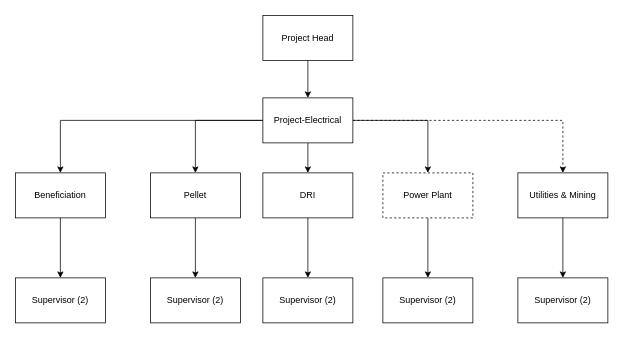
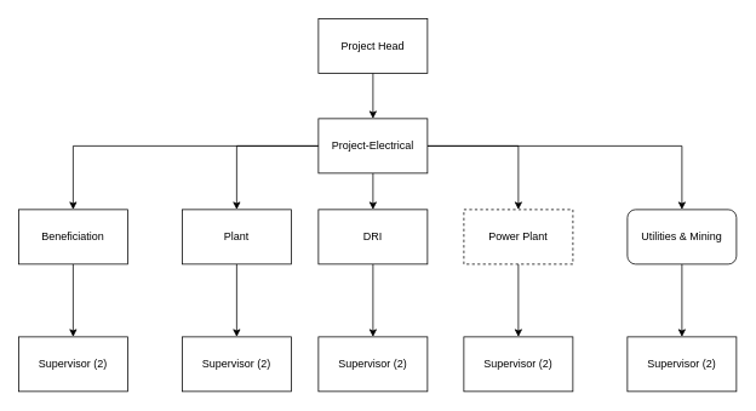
  <mxCell id="0" />
  <mxCell id="1" parent="0" />
  <mxCell id="2" value="" style="edgeStyle=orthogonalEdgeStyle;rounded=0;orthogonalLoop=1;jettySize=auto;html=1;" edge="1" parent="1" source="3" target="9"><mxGeometry relative="1" as="geometry" /></mxCell>
  <mxCell id="3" value="Project Head" style="rounded=0;whiteSpace=wrap;html=1;" vertex="1" parent="1"><mxGeometry x="350" y="20" width="120" height="60" as="geometry" /></mxCell>
  <mxCell id="4" value="" style="edgeStyle=orthogonalEdgeStyle;rounded=0;orthogonalLoop=1;jettySize=auto;html=1;" edge="1" parent="1" source="9" target="16"><mxGeometry relative="1" as="geometry" /></mxCell>
  <mxCell id="5" style="edgeStyle=orthogonalEdgeStyle;rounded=0;orthogonalLoop=1;jettySize=auto;html=1;exitX=0;exitY=0.5;exitDx=0;exitDy=0;" edge="1" parent="1" source="9" target="11"><mxGeometry relative="1" as="geometry" /></mxCell>
  <mxCell id="6" style="edgeStyle=orthogonalEdgeStyle;rounded=0;orthogonalLoop=1;jettySize=auto;html=1;exitX=0;exitY=0.5;exitDx=0;exitDy=0;" edge="1" parent="1" source="9" target="14"><mxGeometry relative="1" as="geometry" /></mxCell>
  <mxCell id="7" style="edgeStyle=orthogonalEdgeStyle;rounded=0;orthogonalLoop=1;jettySize=auto;html=1;exitX=1;exitY=0.5;exitDx=0;exitDy=0;entryX=0.5;entryY=0;entryDx=0;entryDy=0;" edge="1" parent="1" source="9" target="18"><mxGeometry relative="1" as="geometry" /></mxCell>
- <mxCell id="8" style="edgeStyle=orthogonalEdgeStyle;rounded=0;orthogonalLoop=1;jettySize=auto;html=1;exitX=1;exitY=0.5;exitDx=0;exitDy=0;dashed=1;" edge="1" parent="1" source="9" target="20"><mxGeometry relative="1" as="geometry" /></mxCell>
+ <mxCell id="8" style="edgeStyle=orthogonalEdgeStyle;rounded=0;orthogonalLoop=1;jettySize=auto;html=1;exitX=1;exitY=0.5;exitDx=0;exitDy=0;" edge="1" parent="1" source="9" target="20"><mxGeometry relative="1" as="geometry" /></mxCell>
  <mxCell id="9" value="Project-Electrical" style="rounded=0;whiteSpace=wrap;html=1;" vertex="1" parent="1"><mxGeometry x="350" y="130" width="120" height="60" as="geometry" /></mxCell>
  <mxCell id="10" value="" style="edgeStyle=orthogonalEdgeStyle;rounded=0;orthogonalLoop=1;jettySize=auto;html=1;" edge="1" parent="1" source="11" target="12"><mxGeometry relative="1" as="geometry" /></mxCell>
  <mxCell id="11" value="Beneficiation" style="rounded=0;whiteSpace=wrap;html=1;" vertex="1" parent="1"><mxGeometry x="20" y="230" width="120" height="60" as="geometry" /></mxCell>
  <mxCell id="12" value="Supervisor (2)" style="rounded=0;whiteSpace=wrap;html=1;" vertex="1" parent="1"><mxGeometry x="20" y="370" width="120" height="60" as="geometry" /></mxCell>
  <mxCell id="13" value="" style="edgeStyle=orthogonalEdgeStyle;rounded=0;orthogonalLoop=1;jettySize=auto;html=1;" edge="1" parent="1" source="14" target="21"><mxGeometry relative="1" as="geometry" /></mxCell>
- <mxCell id="14" value="Pellet" style="rounded=0;whiteSpace=wrap;html=1;" vertex="1" parent="1"><mxGeometry x="200" y="230" width="120" height="60" as="geometry" /></mxCell>
+ <mxCell id="14" value="Plant" style="rounded=0;whiteSpace=wrap;html=1;" vertex="1" parent="1"><mxGeometry x="200" y="230" width="120" height="60" as="geometry" /></mxCell>
  <mxCell id="15" value="" style="edgeStyle=orthogonalEdgeStyle;rounded=0;orthogonalLoop=1;jettySize=auto;html=1;" edge="1" parent="1" source="16" target="22"><mxGeometry relative="1" as="geometry" /></mxCell>
  <mxCell id="16" value="DRI" style="rounded=0;whiteSpace=wrap;html=1;" vertex="1" parent="1"><mxGeometry x="350" y="230" width="120" height="60" as="geometry" /></mxCell>
  <mxCell id="17" value="" style="edgeStyle=orthogonalEdgeStyle;rounded=0;orthogonalLoop=1;jettySize=auto;html=1;" edge="1" parent="1" source="18" target="23"><mxGeometry relative="1" as="geometry" /></mxCell>
  <mxCell id="18" value="Power Plant" style="rounded=0;whiteSpace=wrap;html=1;dashed=1;" vertex="1" parent="1"><mxGeometry x="510" y="230" width="120" height="60" as="geometry" /></mxCell>
  <mxCell id="19" value="" style="edgeStyle=orthogonalEdgeStyle;rounded=0;orthogonalLoop=1;jettySize=auto;html=1;" edge="1" parent="1" source="20" target="24"><mxGeometry relative="1" as="geometry" /></mxCell>
- <mxCell id="20" value="Utilities &amp;amp; Mining" style="rounded=0;whiteSpace=wrap;html=1;" vertex="1" parent="1"><mxGeometry x="690" y="230" width="120" height="60" as="geometry" /></mxCell>
+ <mxCell id="20" value="Utilities &amp;amp; Mining" style="whiteSpace=wrap;html=1;rounded=1;" vertex="1" parent="1"><mxGeometry x="690" y="230" width="120" height="60" as="geometry" /></mxCell>
  <mxCell id="21" value="Supervisor (2)" style="rounded=0;whiteSpace=wrap;html=1;" vertex="1" parent="1"><mxGeometry x="200" y="370" width="120" height="60" as="geometry" /></mxCell>
  <mxCell id="22" value="Supervisor (2)" style="rounded=0;whiteSpace=wrap;html=1;" vertex="1" parent="1"><mxGeometry x="350" y="370" width="120" height="60" as="geometry" /></mxCell>
  <mxCell id="23" value="Supervisor (2)" style="rounded=0;whiteSpace=wrap;html=1;" vertex="1" parent="1"><mxGeometry x="510" y="370" width="120" height="60" as="geometry" /></mxCell>
  <mxCell id="24" value="Supervisor (2)" style="rounded=0;whiteSpace=wrap;html=1;" vertex="1" parent="1"><mxGeometry x="690" y="370" width="120" height="60" as="geometry" /></mxCell>
